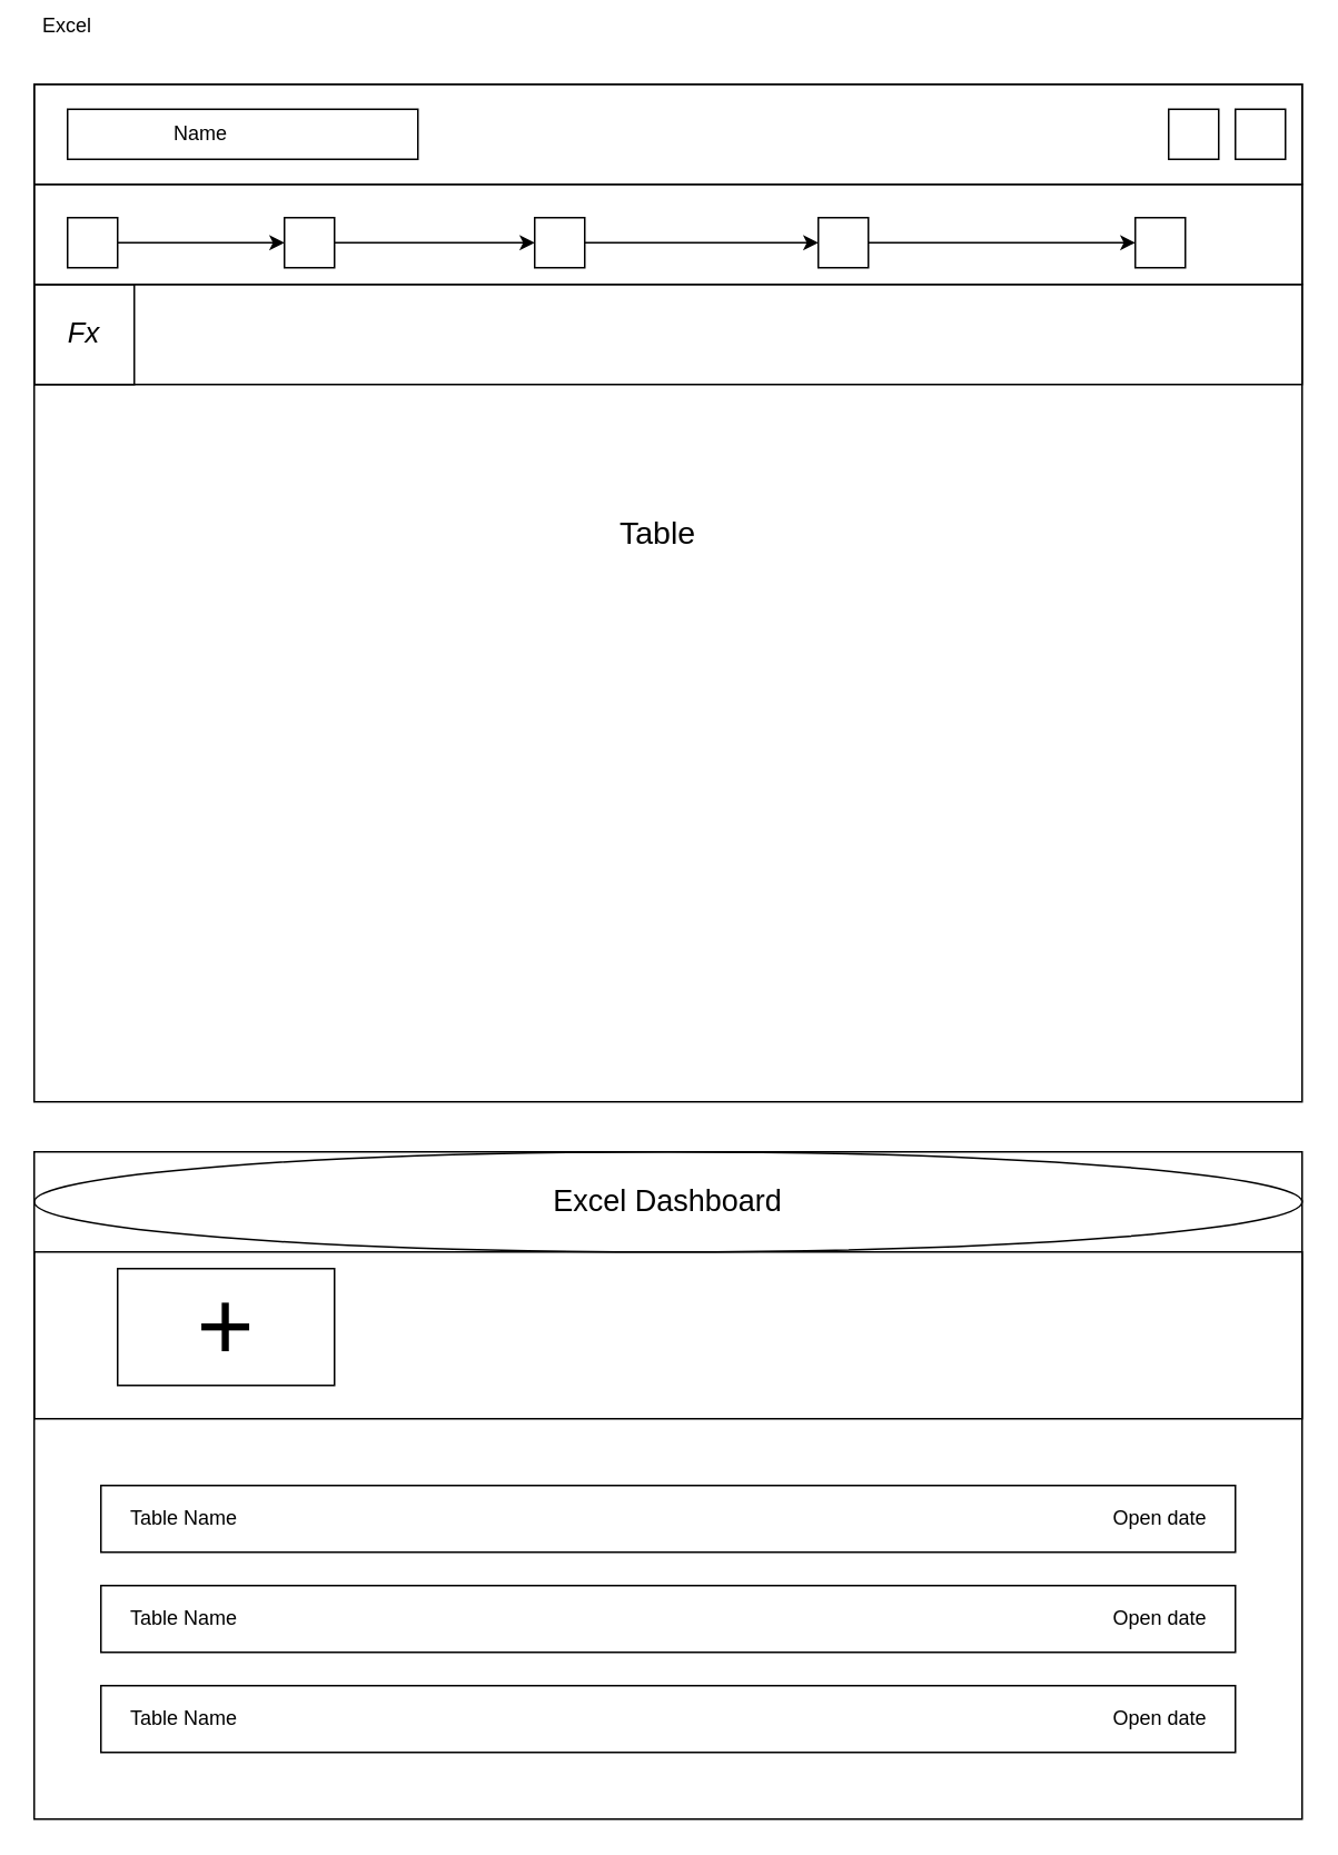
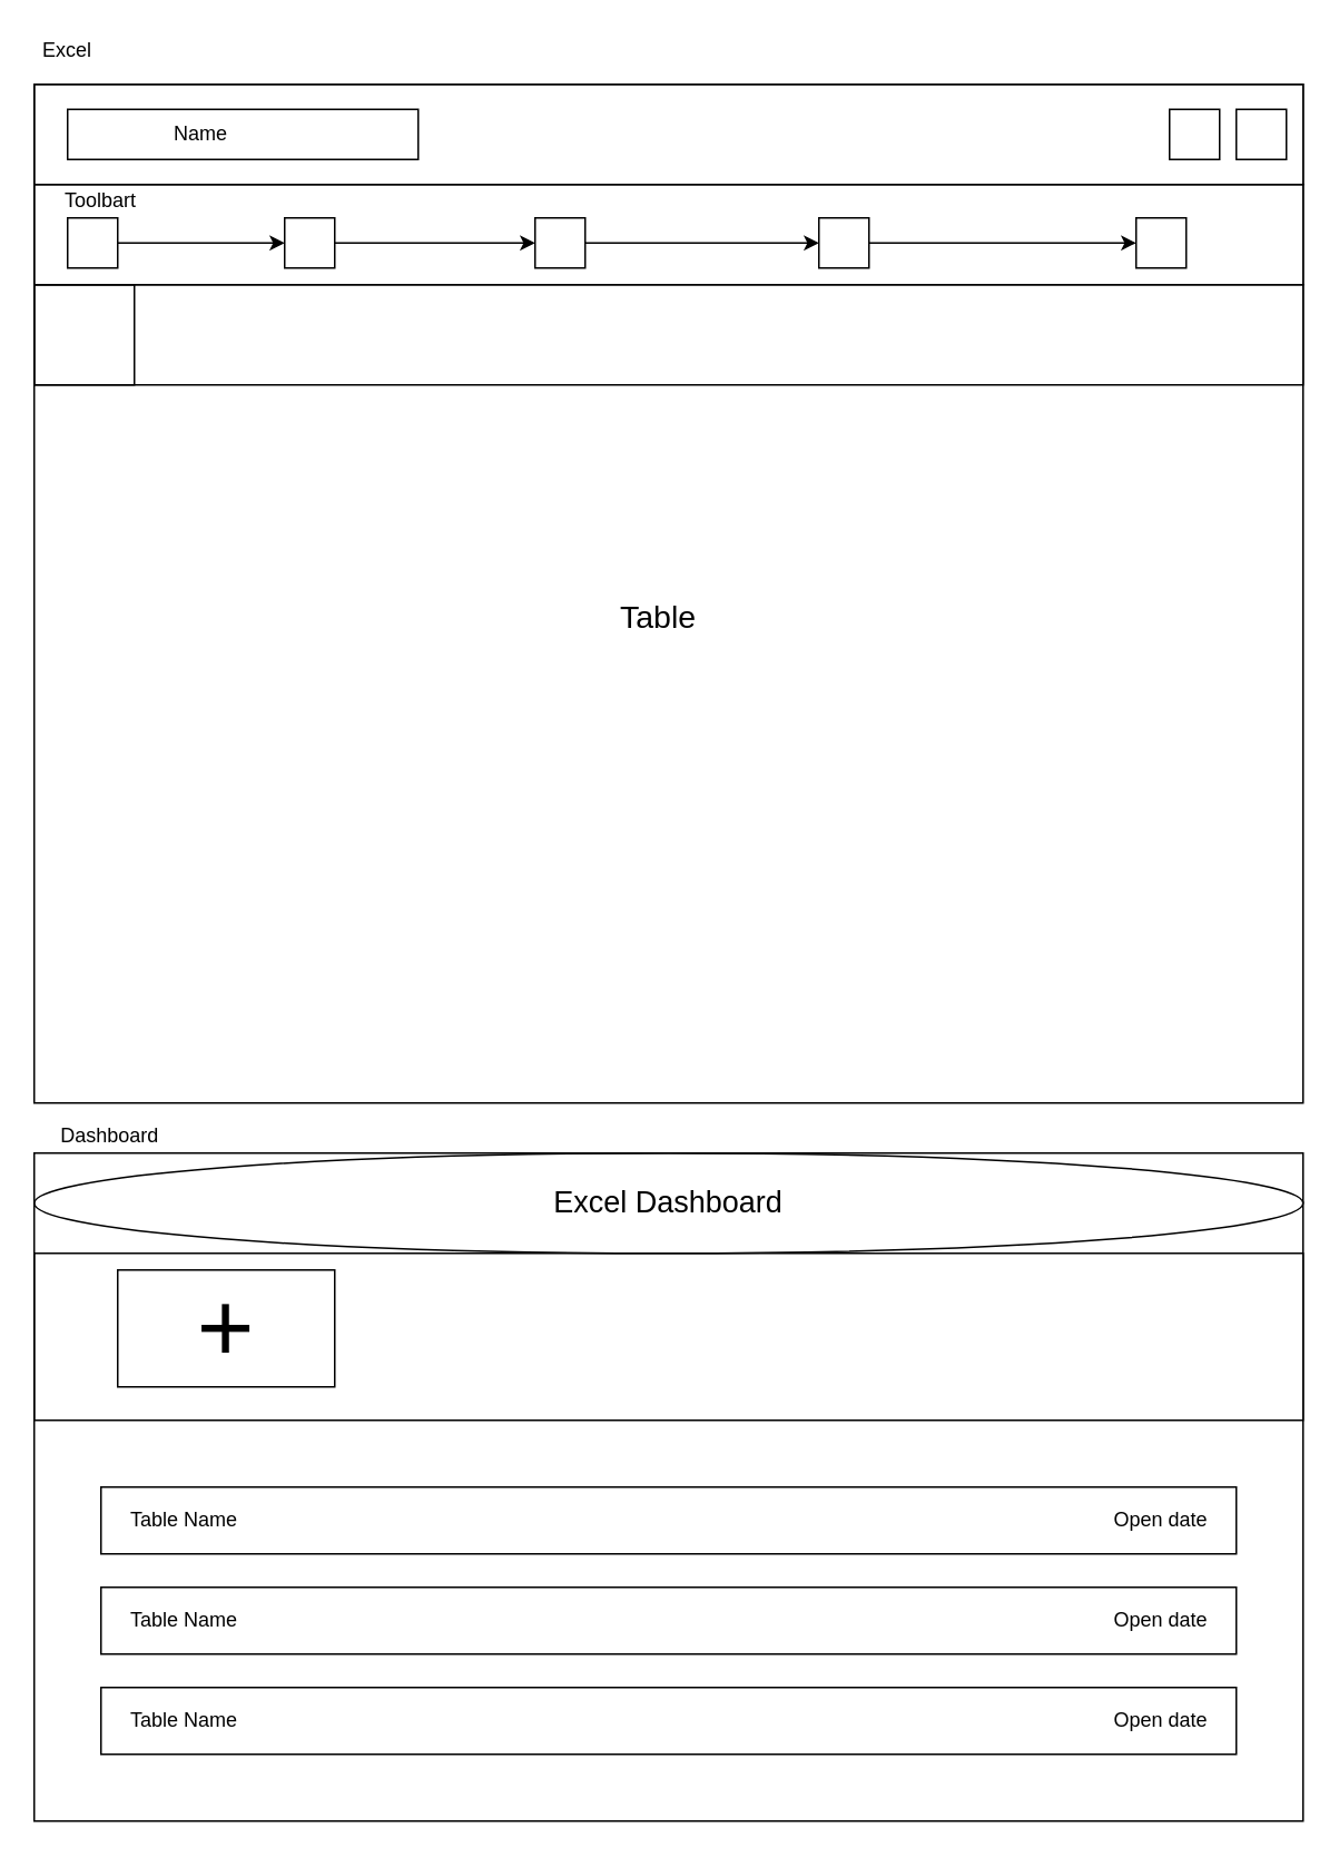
  <mxCell id="0" />
  <mxCell id="1" parent="0" />
  <mxCell id="2" value="" style="rounded=0;whiteSpace=wrap;html=1;fillColor=none;" vertex="1" parent="1"><mxGeometry x="20" y="50" width="760" height="610" as="geometry" /></mxCell>
- <mxCell id="3" value="Excel" style="text;html=1;strokeColor=none;fillColor=none;align=center;verticalAlign=middle;whiteSpace=wrap;rounded=0;" vertex="1" parent="1"><mxGeometry x="20" y="5" width="40" height="20" as="geometry" /></mxCell>
+ <mxCell id="3" value="Excel" style="text;html=1;strokeColor=none;fillColor=none;align=center;verticalAlign=middle;whiteSpace=wrap;rounded=0;" vertex="1" parent="1"><mxGeometry x="20" y="20" width="40" height="20" as="geometry" /></mxCell>
  <mxCell id="4" value="" style="rounded=0;whiteSpace=wrap;html=1;fillColor=none;" vertex="1" parent="1"><mxGeometry x="20" y="50" width="760" height="60" as="geometry" /></mxCell>
  <mxCell id="5" value="" style="rounded=0;whiteSpace=wrap;html=1;fillColor=#ffffff;" vertex="1" parent="1"><mxGeometry x="40" y="65" width="210" height="30" as="geometry" /></mxCell>
  <mxCell id="6" value="Name" style="text;html=1;strokeColor=none;fillColor=none;align=center;verticalAlign=middle;whiteSpace=wrap;rounded=0;" vertex="1" parent="1"><mxGeometry x="100" y="70" width="40" height="20" as="geometry" /></mxCell>
  <mxCell id="7" value="" style="rounded=0;whiteSpace=wrap;html=1;fillColor=#ffffff;" vertex="1" parent="1"><mxGeometry x="740" y="65" width="30" height="30" as="geometry" /></mxCell>
  <mxCell id="8" value="" style="rounded=0;whiteSpace=wrap;html=1;fillColor=#ffffff;" vertex="1" parent="1"><mxGeometry x="700" y="65" width="30" height="30" as="geometry" /></mxCell>
  <mxCell id="9" value="" style="rounded=0;whiteSpace=wrap;html=1;fillColor=none;" vertex="1" parent="1"><mxGeometry x="20" y="110" width="760" height="60" as="geometry" /></mxCell>
+ <mxCell id="10" value="&lt;font style=&quot;font-size: 12px&quot;&gt;Toolbart&lt;/font&gt;" style="text;html=1;strokeColor=none;fillColor=none;align=center;verticalAlign=middle;whiteSpace=wrap;rounded=0;strokeWidth=2;" vertex="1" parent="1"><mxGeometry x="20" y="110" width="80" height="20" as="geometry" /></mxCell>
  <mxCell id="11" value="" style="rounded=0;whiteSpace=wrap;html=1;fillColor=#ffffff;" vertex="1" parent="1"><mxGeometry x="40" y="130" width="30" height="30" as="geometry" /></mxCell>
  <mxCell id="12" value="" style="rounded=0;whiteSpace=wrap;html=1;fillColor=#ffffff;" vertex="1" parent="1"><mxGeometry x="170" y="130" width="30" height="30" as="geometry" /></mxCell>
  <mxCell id="13" value="" style="rounded=0;whiteSpace=wrap;html=1;fillColor=#ffffff;" vertex="1" parent="1"><mxGeometry x="320" y="130" width="30" height="30" as="geometry" /></mxCell>
  <mxCell id="14" value="" style="rounded=0;whiteSpace=wrap;html=1;fillColor=#ffffff;" vertex="1" parent="1"><mxGeometry x="490" y="130" width="30" height="30" as="geometry" /></mxCell>
  <mxCell id="15" value="" style="rounded=0;whiteSpace=wrap;html=1;fillColor=#ffffff;" vertex="1" parent="1"><mxGeometry x="680" y="130" width="30" height="30" as="geometry" /></mxCell>
  <mxCell id="16" value="" style="endArrow=classic;html=1;exitX=1;exitY=0.5;exitDx=0;exitDy=0;entryX=0;entryY=0.5;entryDx=0;entryDy=0;" edge="1" parent="1" source="11" target="12"><mxGeometry width="50" height="50" relative="1" as="geometry"><mxPoint x="370" y="220" as="sourcePoint" /><mxPoint x="420" y="170" as="targetPoint" /></mxGeometry></mxCell>
  <mxCell id="17" value="" style="endArrow=classic;html=1;exitX=1;exitY=0.5;exitDx=0;exitDy=0;entryX=0;entryY=0.5;entryDx=0;entryDy=0;" edge="1" parent="1" source="12" target="13"><mxGeometry width="50" height="50" relative="1" as="geometry"><mxPoint x="80" y="155" as="sourcePoint" /><mxPoint x="180" y="155" as="targetPoint" /></mxGeometry></mxCell>
  <mxCell id="18" value="" style="endArrow=classic;html=1;exitX=1;exitY=0.5;exitDx=0;exitDy=0;entryX=0;entryY=0.5;entryDx=0;entryDy=0;" edge="1" parent="1" source="13" target="14"><mxGeometry width="50" height="50" relative="1" as="geometry"><mxPoint x="210" y="155" as="sourcePoint" /><mxPoint x="330" y="155" as="targetPoint" /></mxGeometry></mxCell>
  <mxCell id="19" value="" style="endArrow=classic;html=1;exitX=1;exitY=0.5;exitDx=0;exitDy=0;entryX=0;entryY=0.5;entryDx=0;entryDy=0;" edge="1" parent="1" source="14" target="15"><mxGeometry width="50" height="50" relative="1" as="geometry"><mxPoint x="360" y="155" as="sourcePoint" /><mxPoint x="500" y="155" as="targetPoint" /></mxGeometry></mxCell>
  <mxCell id="20" value="" style="rounded=0;whiteSpace=wrap;html=1;strokeWidth=1;fillColor=none;" vertex="1" parent="1"><mxGeometry x="20" y="170" width="760" height="60" as="geometry" /></mxCell>
  <mxCell id="21" value="" style="rounded=0;whiteSpace=wrap;html=1;strokeWidth=1;fillColor=none;" vertex="1" parent="1"><mxGeometry x="20" y="170" width="60" height="60" as="geometry" /></mxCell>
- <mxCell id="22" value="&lt;font style=&quot;font-size: 17px&quot;&gt;&lt;i&gt;Fx&lt;/i&gt;&lt;/font&gt;" style="text;html=1;strokeColor=none;fillColor=none;align=center;verticalAlign=middle;whiteSpace=wrap;rounded=0;" vertex="1" parent="1"><mxGeometry x="30" y="190" width="40" height="20" as="geometry" /></mxCell>
- <mxCell id="23" value="&lt;font style=&quot;font-size: 19px&quot;&gt;Table&lt;/font&gt;" style="text;html=1;strokeColor=none;fillColor=none;align=center;verticalAlign=middle;whiteSpace=wrap;rounded=0;" vertex="1" parent="1"><mxGeometry x="374" y="310" width="40" height="20" as="geometry" /></mxCell>
+ <mxCell id="23" value="&lt;font style=&quot;font-size: 19px&quot;&gt;Table&lt;/font&gt;" style="text;html=1;strokeColor=none;fillColor=none;align=center;verticalAlign=middle;whiteSpace=wrap;rounded=0;" vertex="1" parent="1"><mxGeometry x="374" y="360" width="40" height="20" as="geometry" /></mxCell>
  <mxCell id="24" value="" style="rounded=0;whiteSpace=wrap;html=1;strokeWidth=1;fillColor=none;" vertex="1" parent="1"><mxGeometry x="20" y="690" width="760" height="400" as="geometry" /></mxCell>
  <mxCell id="25" value="&lt;font style=&quot;font-size: 18px&quot;&gt;Excel Dashboard&lt;/font&gt;" style="ellipse;whiteSpace=wrap;html=1;strokeWidth=1;fillColor=none;" vertex="1" parent="1"><mxGeometry x="20" y="690" width="760" height="60" as="geometry" /></mxCell>
+ <mxCell id="26" value="Dashboard&lt;br&gt;" style="text;html=1;align=center;verticalAlign=middle;resizable=0;points=[];autosize=1;" vertex="1" parent="1"><mxGeometry x="30" y="670" width="70" height="20" as="geometry" /></mxCell>
  <mxCell id="27" value="" style="rounded=0;whiteSpace=wrap;html=1;strokeWidth=1;fillColor=none;" vertex="1" parent="1"><mxGeometry x="20" y="750" width="760" height="100" as="geometry" /></mxCell>
  <mxCell id="28" value="&lt;font style=&quot;font-size: 59px&quot;&gt;+&lt;/font&gt;" style="rounded=0;whiteSpace=wrap;html=1;strokeWidth=1;fillColor=none;" vertex="1" parent="1"><mxGeometry x="70" y="760" width="130" height="70" as="geometry" /></mxCell>
  <mxCell id="29" value="" style="rounded=0;whiteSpace=wrap;html=1;strokeWidth=1;fillColor=none;" vertex="1" parent="1"><mxGeometry x="60" y="890" width="680" height="40" as="geometry" /></mxCell>
  <mxCell id="30" value="Table Name" style="text;html=1;strokeColor=none;fillColor=none;align=center;verticalAlign=middle;whiteSpace=wrap;rounded=0;" vertex="1" parent="1"><mxGeometry x="70" y="900" width="80" height="20" as="geometry" /></mxCell>
  <mxCell id="31" value="Open date" style="text;html=1;strokeColor=none;fillColor=none;align=center;verticalAlign=middle;whiteSpace=wrap;rounded=0;" vertex="1" parent="1"><mxGeometry x="655" y="900" width="80" height="20" as="geometry" /></mxCell>
  <mxCell id="32" value="" style="rounded=0;whiteSpace=wrap;html=1;strokeWidth=1;fillColor=none;" vertex="1" parent="1"><mxGeometry x="60" y="950" width="680" height="40" as="geometry" /></mxCell>
  <mxCell id="33" value="Table Name" style="text;html=1;strokeColor=none;fillColor=none;align=center;verticalAlign=middle;whiteSpace=wrap;rounded=0;" vertex="1" parent="1"><mxGeometry x="70" y="960" width="80" height="20" as="geometry" /></mxCell>
  <mxCell id="34" value="Open date" style="text;html=1;strokeColor=none;fillColor=none;align=center;verticalAlign=middle;whiteSpace=wrap;rounded=0;" vertex="1" parent="1"><mxGeometry x="655" y="960" width="80" height="20" as="geometry" /></mxCell>
  <mxCell id="35" value="" style="rounded=0;whiteSpace=wrap;html=1;strokeWidth=1;fillColor=none;" vertex="1" parent="1"><mxGeometry x="60" y="1010" width="680" height="40" as="geometry" /></mxCell>
  <mxCell id="36" value="Table Name" style="text;html=1;strokeColor=none;fillColor=none;align=center;verticalAlign=middle;whiteSpace=wrap;rounded=0;" vertex="1" parent="1"><mxGeometry x="70" y="1020" width="80" height="20" as="geometry" /></mxCell>
  <mxCell id="37" value="Open date" style="text;html=1;strokeColor=none;fillColor=none;align=center;verticalAlign=middle;whiteSpace=wrap;rounded=0;" vertex="1" parent="1"><mxGeometry x="655" y="1020" width="80" height="20" as="geometry" /></mxCell>
